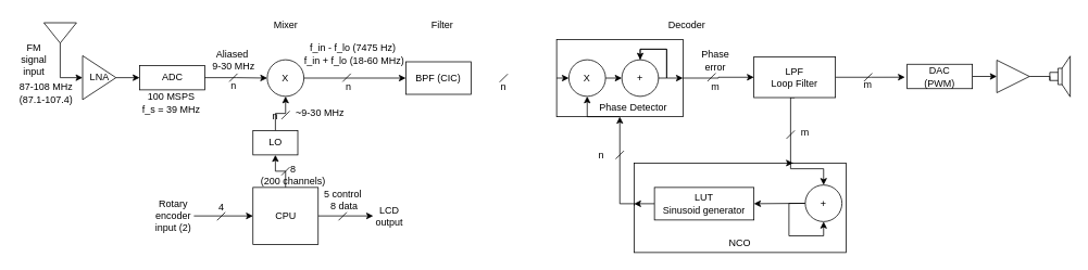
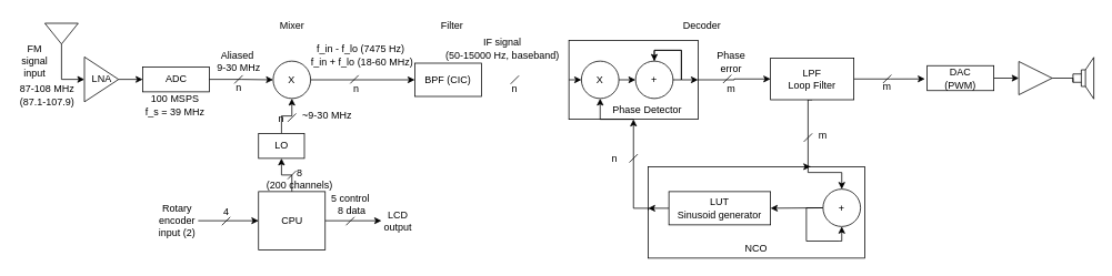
  <mxCell id="0" />
  <mxCell id="1" parent="0" />
  <mxCell id="2" style="edgeStyle=orthogonalEdgeStyle;rounded=0;orthogonalLoop=1;jettySize=auto;html=1;exitX=0.5;exitY=0;exitDx=0;exitDy=0;entryX=0.5;entryY=1;entryDx=0;entryDy=0;" parent="1" source="3" target="5" edge="1"><mxGeometry relative="1" as="geometry" /></mxCell>
  <mxCell id="3" value="LO" style="rounded=0;whiteSpace=wrap;html=1;" parent="1" vertex="1"><mxGeometry x="309.5" y="160" width="55" height="30" as="geometry" /></mxCell>
  <mxCell id="4" style="edgeStyle=orthogonalEdgeStyle;rounded=0;orthogonalLoop=1;jettySize=auto;html=1;exitX=1;exitY=0.5;exitDx=0;exitDy=0;entryX=0;entryY=0.5;entryDx=0;entryDy=0;" parent="1" source="5" target="6" edge="1"><mxGeometry relative="1" as="geometry"><mxPoint x="399.667" y="84.667" as="targetPoint" /></mxGeometry></mxCell>
  <mxCell id="5" value="X" style="ellipse;whiteSpace=wrap;html=1;aspect=fixed;" parent="1" vertex="1"><mxGeometry x="327" y="73" width="45" height="45" as="geometry" /></mxCell>
  <mxCell id="6" value="BPF (CIC)" style="rounded=0;whiteSpace=wrap;html=1;" parent="1" vertex="1"><mxGeometry x="497" y="75.5" width="80" height="40" as="geometry" /></mxCell>
  <mxCell id="7" value="ADC" style="rounded=0;whiteSpace=wrap;html=1;" parent="1" vertex="1"><mxGeometry x="170.5" y="80" width="80" height="30" as="geometry" /></mxCell>
  <mxCell id="8" style="edgeStyle=orthogonalEdgeStyle;rounded=0;orthogonalLoop=1;jettySize=auto;html=1;exitX=1;exitY=0.5;exitDx=0;exitDy=0;entryX=0;entryY=0.5;entryDx=0;entryDy=0;" parent="1" source="9" target="13" edge="1"><mxGeometry relative="1" as="geometry" /></mxCell>
  <mxCell id="9" value="DAC&lt;br&gt;(PWM)&lt;br&gt;" style="rounded=0;whiteSpace=wrap;html=1;" parent="1" vertex="1"><mxGeometry x="1112" y="78.5" width="80" height="30" as="geometry" /></mxCell>
  <mxCell id="10" style="edgeStyle=orthogonalEdgeStyle;rounded=0;orthogonalLoop=1;jettySize=auto;html=1;exitX=0;exitY=0.4;exitDx=0;exitDy=0;exitPerimeter=0;endArrow=none;endFill=0;" parent="1" source="11" edge="1"><mxGeometry relative="1" as="geometry"><mxPoint x="1287.068" y="98.558" as="targetPoint" /></mxGeometry></mxCell>
  <mxCell id="11" value="" style="verticalLabelPosition=bottom;shadow=0;dashed=0;align=center;fillColor=#ffffff;html=1;verticalAlign=top;strokeWidth=1;shape=mxgraph.electrical.electro-mechanical.loudspeaker;" parent="1" vertex="1"><mxGeometry x="1287" y="68.5" width="25" height="50" as="geometry" /></mxCell>
  <mxCell id="12" style="edgeStyle=orthogonalEdgeStyle;rounded=0;orthogonalLoop=1;jettySize=auto;html=1;exitX=1;exitY=0.5;exitDx=0;exitDy=0;entryX=0;entryY=0.6;entryDx=0;entryDy=0;entryPerimeter=0;endArrow=none;endFill=0;" parent="1" source="13" target="11" edge="1"><mxGeometry relative="1" as="geometry" /></mxCell>
  <mxCell id="13" value="" style="triangle;whiteSpace=wrap;html=1;" parent="1" vertex="1"><mxGeometry x="1222" y="73.5" width="40" height="40" as="geometry" /></mxCell>
  <mxCell id="14" style="edgeStyle=orthogonalEdgeStyle;rounded=0;orthogonalLoop=1;jettySize=auto;html=1;exitX=1;exitY=0.5;exitDx=0;exitDy=0;entryX=0;entryY=0.5;entryDx=0;entryDy=0;" parent="1" source="7" target="5" edge="1"><mxGeometry relative="1" as="geometry"><mxPoint x="277.167" y="84.667" as="sourcePoint" /></mxGeometry></mxCell>
  <mxCell id="15" style="edgeStyle=orthogonalEdgeStyle;rounded=0;orthogonalLoop=1;jettySize=auto;html=1;exitX=1;exitY=0.5;exitDx=0;exitDy=0;entryX=0;entryY=0.5;entryDx=0;entryDy=0;endArrow=classic;endFill=1;" parent="1" source="16" target="18" edge="1"><mxGeometry relative="1" as="geometry" /></mxCell>
  <mxCell id="16" value="" style="triangle;whiteSpace=wrap;html=1;rotation=90;" parent="1" vertex="1"><mxGeometry x="60.5" y="20" width="25" height="40" as="geometry" /></mxCell>
  <mxCell id="17" style="edgeStyle=orthogonalEdgeStyle;rounded=0;orthogonalLoop=1;jettySize=auto;html=1;exitX=1;exitY=0.5;exitDx=0;exitDy=0;entryX=0;entryY=0.5;entryDx=0;entryDy=0;" parent="1" source="18" target="7" edge="1"><mxGeometry relative="1" as="geometry" /></mxCell>
  <mxCell id="18" value="LNA" style="triangle;whiteSpace=wrap;html=1;" parent="1" vertex="1"><mxGeometry x="100.5" y="68" width="41" height="54" as="geometry" /></mxCell>
  <mxCell id="19" style="edgeStyle=orthogonalEdgeStyle;rounded=0;orthogonalLoop=1;jettySize=auto;html=1;exitX=1;exitY=0.5;exitDx=0;exitDy=0;entryX=0;entryY=0.5;entryDx=0;entryDy=0;" parent="1" source="22" target="26" edge="1"><mxGeometry relative="1" as="geometry" /></mxCell>
  <mxCell id="20" style="edgeStyle=orthogonalEdgeStyle;rounded=0;orthogonalLoop=1;jettySize=auto;html=1;exitX=0;exitY=0.5;exitDx=0;exitDy=0;entryX=0;entryY=0.5;entryDx=0;entryDy=0;startArrow=none;startFill=0;endArrow=classic;endFill=1;" parent="1" source="22" target="74" edge="1"><mxGeometry relative="1" as="geometry" /></mxCell>
  <mxCell id="21" style="edgeStyle=orthogonalEdgeStyle;rounded=0;orthogonalLoop=1;jettySize=auto;html=1;exitX=0.5;exitY=1;exitDx=0;exitDy=0;entryX=0.5;entryY=1;entryDx=0;entryDy=0;startArrow=none;startFill=0;endArrow=classic;endFill=1;" parent="1" source="22" target="74" edge="1"><mxGeometry relative="1" as="geometry"><Array as="points"><mxPoint x="720" y="143" /></Array></mxGeometry></mxCell>
  <mxCell id="22" value="&lt;br&gt;&lt;br&gt;&lt;br&gt;&lt;br&gt;&lt;br&gt;&amp;nbsp; &amp;nbsp; &amp;nbsp; &amp;nbsp; &amp;nbsp; Phase Detector" style="rounded=0;whiteSpace=wrap;html=1;fillColor=none;" parent="1" vertex="1"><mxGeometry x="682" y="48" width="155" height="95" as="geometry" /></mxCell>
  <mxCell id="23" value="&lt;br&gt;&lt;br&gt;&lt;br&gt;&lt;br&gt;&lt;br&gt;&lt;br&gt;NCO" style="rounded=0;whiteSpace=wrap;html=1;fillColor=none;" parent="1" vertex="1"><mxGeometry x="777" y="200" width="260" height="110" as="geometry" /></mxCell>
  <mxCell id="24" style="edgeStyle=orthogonalEdgeStyle;rounded=0;orthogonalLoop=1;jettySize=auto;html=1;exitX=1;exitY=0.5;exitDx=0;exitDy=0;endArrow=classic;endFill=1;entryX=-0.034;entryY=0.531;entryDx=0;entryDy=0;entryPerimeter=0;" parent="1" source="26" target="9" edge="1"><mxGeometry relative="1" as="geometry"><mxPoint x="1089" y="101.5" as="targetPoint" /></mxGeometry></mxCell>
  <mxCell id="25" style="edgeStyle=orthogonalEdgeStyle;rounded=0;orthogonalLoop=1;jettySize=auto;html=1;exitX=0.5;exitY=1;exitDx=0;exitDy=0;entryX=0.75;entryY=0;entryDx=0;entryDy=0;" parent="1" source="26" target="23" edge="1"><mxGeometry relative="1" as="geometry"><Array as="points"><mxPoint x="969" y="120" /></Array></mxGeometry></mxCell>
  <mxCell id="26" value="LPF&lt;br&gt;Loop Filter&lt;br&gt;" style="rounded=0;whiteSpace=wrap;html=1;" parent="1" vertex="1"><mxGeometry x="924" y="69.5" width="100" height="50" as="geometry" /></mxCell>
+ <mxCell id="27" value="IF signal &lt;br&gt;(50-15000 Hz, baseband)&lt;br&gt;" style="text;html=1;strokeColor=none;fillColor=none;align=center;verticalAlign=middle;whiteSpace=wrap;rounded=0;" parent="1" vertex="1"><mxGeometry x="532" y="48" width="141" height="20" as="geometry" /></mxCell>
  <mxCell id="28" style="edgeStyle=orthogonalEdgeStyle;rounded=0;orthogonalLoop=1;jettySize=auto;html=1;exitX=1;exitY=0.5;exitDx=0;exitDy=0;" parent="1" source="30" target="34" edge="1"><mxGeometry relative="1" as="geometry" /></mxCell>
  <mxCell id="29" style="edgeStyle=orthogonalEdgeStyle;rounded=0;orthogonalLoop=1;jettySize=auto;html=1;exitX=0.5;exitY=0;exitDx=0;exitDy=0;entryX=0.5;entryY=1;entryDx=0;entryDy=0;" parent="1" source="30" target="3" edge="1"><mxGeometry relative="1" as="geometry" /></mxCell>
  <mxCell id="30" value="CPU" style="rounded=0;whiteSpace=wrap;html=1;" parent="1" vertex="1"><mxGeometry x="309.5" y="230" width="80" height="70" as="geometry" /></mxCell>
  <mxCell id="31" value="FM signal input" style="text;html=1;strokeColor=none;fillColor=none;align=center;verticalAlign=middle;whiteSpace=wrap;rounded=0;" parent="1" vertex="1"><mxGeometry x="20.5" y="63" width="40" height="20" as="geometry" /></mxCell>
  <mxCell id="32" style="edgeStyle=orthogonalEdgeStyle;rounded=0;orthogonalLoop=1;jettySize=auto;html=1;exitX=1;exitY=0.5;exitDx=0;exitDy=0;entryX=0;entryY=0.5;entryDx=0;entryDy=0;" parent="1" source="33" target="30" edge="1"><mxGeometry relative="1" as="geometry" /></mxCell>
  <mxCell id="33" value="Rotary encoder input (2)" style="text;html=1;strokeColor=none;fillColor=none;align=center;verticalAlign=middle;whiteSpace=wrap;rounded=0;" parent="1" vertex="1"><mxGeometry x="187" y="255" width="50" height="20" as="geometry" /></mxCell>
  <mxCell id="34" value="LCD output" style="text;html=1;strokeColor=none;fillColor=none;align=center;verticalAlign=middle;whiteSpace=wrap;rounded=0;" parent="1" vertex="1"><mxGeometry x="457" y="255" width="40" height="20" as="geometry" /></mxCell>
  <mxCell id="35" value="4" style="text;html=1;strokeColor=none;fillColor=none;align=center;verticalAlign=middle;whiteSpace=wrap;rounded=0;" parent="1" vertex="1"><mxGeometry x="250.5" y="245" width="40" height="20" as="geometry" /></mxCell>
  <mxCell id="36" value="5 control&lt;br&gt;&amp;nbsp;8 data" style="text;html=1;strokeColor=none;fillColor=none;align=center;verticalAlign=middle;whiteSpace=wrap;rounded=0;" parent="1" vertex="1"><mxGeometry x="389.5" y="235" width="60" height="20" as="geometry" /></mxCell>
  <mxCell id="37" value="8&lt;br&gt;(200 channels)&lt;br&gt;" style="text;html=1;strokeColor=none;fillColor=none;align=center;verticalAlign=middle;whiteSpace=wrap;rounded=0;" parent="1" vertex="1"><mxGeometry x="309.5" y="205" width="98" height="20" as="geometry" /></mxCell>
  <mxCell id="38" value="100 MSPS&lt;br&gt;f_s = 39 MHz&lt;br&gt;" style="text;html=1;strokeColor=none;fillColor=none;align=center;verticalAlign=middle;whiteSpace=wrap;rounded=0;" parent="1" vertex="1"><mxGeometry x="171" y="116" width="77" height="20" as="geometry" /></mxCell>
- <mxCell id="39" value="87-108 MHz&lt;br&gt;(87.1-107.4)&lt;br&gt;" style="text;html=1;strokeColor=none;fillColor=none;align=center;verticalAlign=middle;whiteSpace=wrap;rounded=0;" parent="1" vertex="1"><mxGeometry x="20.5" y="103.5" width="70" height="20" as="geometry" /></mxCell>
+ <mxCell id="39" value="87-108 MHz&lt;br&gt;(87.1-107.9)&lt;br&gt;" style="text;html=1;strokeColor=none;fillColor=none;align=center;verticalAlign=middle;whiteSpace=wrap;rounded=0;" parent="1" vertex="1"><mxGeometry x="20.5" y="103.5" width="70" height="20" as="geometry" /></mxCell>
  <mxCell id="40" value="Aliased&amp;nbsp;&lt;br&gt;9-30 MHz&lt;br&gt;" style="text;html=1;strokeColor=none;fillColor=none;align=center;verticalAlign=middle;whiteSpace=wrap;rounded=0;" parent="1" vertex="1"><mxGeometry x="250.5" y="63" width="70" height="20" as="geometry" /></mxCell>
  <mxCell id="41" value="n" style="text;html=1;strokeColor=none;fillColor=none;align=center;verticalAlign=middle;whiteSpace=wrap;rounded=0;" parent="1" vertex="1"><mxGeometry x="265.5" y="95" width="40" height="20" as="geometry" /></mxCell>
  <mxCell id="42" value="n" style="text;html=1;strokeColor=none;fillColor=none;align=center;verticalAlign=middle;whiteSpace=wrap;rounded=0;" parent="1" vertex="1"><mxGeometry x="317" y="132" width="40" height="20" as="geometry" /></mxCell>
  <mxCell id="43" value="" style="endArrow=none;html=1;" parent="1" edge="1"><mxGeometry width="50" height="50" relative="1" as="geometry"><mxPoint x="265.5" y="270.5" as="sourcePoint" /><mxPoint x="275.5" y="260.5" as="targetPoint" /><Array as="points"><mxPoint x="275.5" y="260.5" /></Array></mxGeometry></mxCell>
  <mxCell id="44" value="" style="endArrow=none;html=1;" parent="1" edge="1"><mxGeometry width="50" height="50" relative="1" as="geometry"><mxPoint x="414.5" y="270.5" as="sourcePoint" /><mxPoint x="424.5" y="260.5" as="targetPoint" /><Array as="points"><mxPoint x="424.5" y="260.5" /></Array></mxGeometry></mxCell>
  <mxCell id="45" value="" style="endArrow=none;html=1;" parent="1" edge="1"><mxGeometry width="50" height="50" relative="1" as="geometry"><mxPoint x="344.5" y="215" as="sourcePoint" /><mxPoint x="354.5" y="205" as="targetPoint" /><Array as="points"><mxPoint x="354.5" y="205" /></Array></mxGeometry></mxCell>
  <mxCell id="46" value="" style="endArrow=none;html=1;" parent="1" edge="1"><mxGeometry width="50" height="50" relative="1" as="geometry"><mxPoint x="344.5" y="146" as="sourcePoint" /><mxPoint x="354.5" y="136" as="targetPoint" /><Array as="points"><mxPoint x="354.5" y="136" /></Array></mxGeometry></mxCell>
  <mxCell id="47" value="" style="endArrow=none;html=1;" parent="1" edge="1"><mxGeometry width="50" height="50" relative="1" as="geometry"><mxPoint x="280.5" y="100" as="sourcePoint" /><mxPoint x="290.5" y="90" as="targetPoint" /><Array as="points"><mxPoint x="290.5" y="90" /></Array></mxGeometry></mxCell>
  <mxCell id="48" value="f_in - f_lo (7475 Hz)&amp;nbsp;&lt;br&gt;f_in + f_lo (18-60 MHz)&lt;br&gt;" style="text;html=1;strokeColor=none;fillColor=none;align=center;verticalAlign=middle;whiteSpace=wrap;rounded=0;" parent="1" vertex="1"><mxGeometry x="364" y="55.5" width="140" height="20" as="geometry" /></mxCell>
  <mxCell id="49" value="" style="endArrow=none;html=1;" parent="1" edge="1"><mxGeometry width="50" height="50" relative="1" as="geometry"><mxPoint x="419.5" y="100" as="sourcePoint" /><mxPoint x="429.5" y="90" as="targetPoint" /><Array as="points"><mxPoint x="429.5" y="90" /></Array></mxGeometry></mxCell>
  <mxCell id="50" value="n" style="text;html=1;strokeColor=none;fillColor=none;align=center;verticalAlign=middle;whiteSpace=wrap;rounded=0;" parent="1" vertex="1"><mxGeometry x="407" y="96" width="40" height="20" as="geometry" /></mxCell>
  <mxCell id="51" value="~9-30 MHz&lt;br&gt;" style="text;html=1;strokeColor=none;fillColor=none;align=center;verticalAlign=middle;whiteSpace=wrap;rounded=0;" parent="1" vertex="1"><mxGeometry x="357" y="134" width="70" height="8" as="geometry" /></mxCell>
  <mxCell id="52" value="" style="endArrow=none;html=1;" parent="1" edge="1"><mxGeometry width="50" height="50" relative="1" as="geometry"><mxPoint x="612" y="100.5" as="sourcePoint" /><mxPoint x="622" y="90.5" as="targetPoint" /><Array as="points"><mxPoint x="622" y="90.5" /></Array></mxGeometry></mxCell>
  <mxCell id="53" value="n&lt;br&gt;" style="text;html=1;strokeColor=none;fillColor=none;align=center;verticalAlign=middle;whiteSpace=wrap;rounded=0;" parent="1" vertex="1"><mxGeometry x="597" y="96" width="40" height="20" as="geometry" /></mxCell>
  <mxCell id="54" value="" style="endArrow=none;html=1;" parent="1" edge="1"><mxGeometry width="50" height="50" relative="1" as="geometry"><mxPoint x="964" y="170" as="sourcePoint" /><mxPoint x="974" y="160" as="targetPoint" /><Array as="points"><mxPoint x="974" y="160" /></Array></mxGeometry></mxCell>
  <mxCell id="55" value="m" style="text;html=1;strokeColor=none;fillColor=none;align=center;verticalAlign=middle;whiteSpace=wrap;rounded=0;" parent="1" vertex="1"><mxGeometry x="857" y="96" width="40" height="20" as="geometry" /></mxCell>
  <mxCell id="56" value="" style="endArrow=none;html=1;" parent="1" edge="1"><mxGeometry width="50" height="50" relative="1" as="geometry"><mxPoint x="867" y="99.5" as="sourcePoint" /><mxPoint x="877" y="89.5" as="targetPoint" /><Array as="points" /></mxGeometry></mxCell>
  <mxCell id="57" value="" style="endArrow=none;html=1;" parent="1" edge="1"><mxGeometry width="50" height="50" relative="1" as="geometry"><mxPoint x="754.5" y="195" as="sourcePoint" /><mxPoint x="764.5" y="185" as="targetPoint" /><Array as="points"><mxPoint x="764.5" y="185" /></Array></mxGeometry></mxCell>
  <mxCell id="58" value="n" style="text;html=1;strokeColor=none;fillColor=none;align=center;verticalAlign=middle;whiteSpace=wrap;rounded=0;" parent="1" vertex="1"><mxGeometry x="717" y="180" width="40" height="20" as="geometry" /></mxCell>
  <mxCell id="59" value="Phase error&lt;br&gt;" style="text;html=1;strokeColor=none;fillColor=none;align=center;verticalAlign=middle;whiteSpace=wrap;rounded=0;" parent="1" vertex="1"><mxGeometry x="847" y="63.5" width="60" height="20" as="geometry" /></mxCell>
  <mxCell id="60" value="" style="endArrow=none;html=1;" parent="1" edge="1"><mxGeometry width="50" height="50" relative="1" as="geometry"><mxPoint x="1059" y="99.5" as="sourcePoint" /><mxPoint x="1069" y="89.5" as="targetPoint" /><Array as="points"><mxPoint x="1069" y="89.5" /></Array></mxGeometry></mxCell>
  <mxCell id="61" value="Mixer&lt;br&gt;" style="text;html=1;strokeColor=none;fillColor=none;align=center;verticalAlign=middle;whiteSpace=wrap;rounded=0;" parent="1" vertex="1"><mxGeometry x="314.5" y="20" width="70" height="20" as="geometry" /></mxCell>
  <mxCell id="62" value="Filter&lt;br&gt;" style="text;html=1;strokeColor=none;fillColor=none;align=center;verticalAlign=middle;whiteSpace=wrap;rounded=0;" parent="1" vertex="1"><mxGeometry x="507" y="20" width="70" height="20" as="geometry" /></mxCell>
  <mxCell id="63" value="Decoder&lt;br&gt;" style="text;html=1;strokeColor=none;fillColor=none;align=center;verticalAlign=middle;whiteSpace=wrap;rounded=0;" parent="1" vertex="1"><mxGeometry x="807" y="20" width="70" height="20" as="geometry" /></mxCell>
  <mxCell id="64" style="edgeStyle=orthogonalEdgeStyle;rounded=0;orthogonalLoop=1;jettySize=auto;html=1;startArrow=none;startFill=0;endArrow=classic;endFill=1;entryX=0.5;entryY=1;entryDx=0;entryDy=0;exitX=0.001;exitY=0.477;exitDx=0;exitDy=0;exitPerimeter=0;" parent="1" source="23" target="22" edge="1"><mxGeometry relative="1" as="geometry"><mxPoint x="817.2" y="249.5" as="targetPoint" /><mxPoint x="767" y="250" as="sourcePoint" /><Array as="points"><mxPoint x="777" y="250" /><mxPoint x="760" y="250" /></Array></mxGeometry></mxCell>
  <mxCell id="65" style="edgeStyle=orthogonalEdgeStyle;rounded=0;orthogonalLoop=1;jettySize=auto;html=1;exitX=0;exitY=0.5;exitDx=0;exitDy=0;startArrow=none;startFill=0;endArrow=classic;endFill=1;" parent="1" source="66" edge="1"><mxGeometry relative="1" as="geometry"><mxPoint x="777" y="250" as="targetPoint" /></mxGeometry></mxCell>
  <mxCell id="66" value="LUT&lt;br&gt;Sinusoid generator&lt;br&gt;" style="rounded=0;whiteSpace=wrap;html=1;" parent="1" vertex="1"><mxGeometry x="802" y="230" width="122" height="40" as="geometry" /></mxCell>
  <mxCell id="67" style="edgeStyle=orthogonalEdgeStyle;rounded=0;orthogonalLoop=1;jettySize=auto;html=1;exitX=0;exitY=0.5;exitDx=0;exitDy=0;entryX=1;entryY=0.5;entryDx=0;entryDy=0;" parent="1" source="71" target="66" edge="1"><mxGeometry relative="1" as="geometry"><Array as="points"><mxPoint x="987" y="249.5" /></Array></mxGeometry></mxCell>
  <mxCell id="68" style="edgeStyle=orthogonalEdgeStyle;rounded=0;orthogonalLoop=1;jettySize=auto;html=1;exitX=0;exitY=0.5;exitDx=0;exitDy=0;endArrow=none;endFill=0;" parent="1" source="71" edge="1"><mxGeometry relative="1" as="geometry"><mxPoint x="1007" y="289.5" as="targetPoint" /><Array as="points"><mxPoint x="967" y="249.5" /><mxPoint x="967" y="289.5" /></Array></mxGeometry></mxCell>
  <mxCell id="69" style="edgeStyle=orthogonalEdgeStyle;rounded=0;orthogonalLoop=1;jettySize=auto;html=1;exitX=0.5;exitY=1;exitDx=0;exitDy=0;startArrow=classic;startFill=1;endArrow=none;endFill=0;" parent="1" source="71" edge="1"><mxGeometry relative="1" as="geometry"><mxPoint x="1007" y="289.5" as="targetPoint" /><Array as="points"><mxPoint x="1009" y="289.5" /></Array></mxGeometry></mxCell>
  <mxCell id="70" style="edgeStyle=orthogonalEdgeStyle;rounded=0;orthogonalLoop=1;jettySize=auto;html=1;exitX=0.5;exitY=0;exitDx=0;exitDy=0;startArrow=classic;startFill=1;endArrow=none;endFill=0;entryX=0.75;entryY=0;entryDx=0;entryDy=0;" parent="1" source="71" target="23" edge="1"><mxGeometry relative="1" as="geometry"><mxPoint x="902" y="207" as="targetPoint" /><Array as="points"><mxPoint x="1009" y="207" /><mxPoint x="969" y="207" /></Array></mxGeometry></mxCell>
  <mxCell id="71" value="+" style="ellipse;whiteSpace=wrap;html=1;aspect=fixed;" parent="1" vertex="1"><mxGeometry x="987" y="227" width="45" height="45" as="geometry" /></mxCell>
  <mxCell id="72" value="m" style="text;html=1;strokeColor=none;fillColor=none;align=center;verticalAlign=middle;whiteSpace=wrap;rounded=0;" parent="1" vertex="1"><mxGeometry x="967" y="152" width="40" height="20" as="geometry" /></mxCell>
  <mxCell id="73" style="edgeStyle=orthogonalEdgeStyle;rounded=0;orthogonalLoop=1;jettySize=auto;html=1;exitX=1;exitY=0.5;exitDx=0;exitDy=0;entryX=0;entryY=0.5;entryDx=0;entryDy=0;startArrow=none;startFill=0;endArrow=classic;endFill=1;" parent="1" source="74" target="76" edge="1"><mxGeometry relative="1" as="geometry" /></mxCell>
  <mxCell id="74" value="X" style="ellipse;whiteSpace=wrap;html=1;aspect=fixed;" parent="1" vertex="1"><mxGeometry x="697" y="73" width="45" height="45" as="geometry" /></mxCell>
  <mxCell id="75" style="edgeStyle=orthogonalEdgeStyle;rounded=0;orthogonalLoop=1;jettySize=auto;html=1;entryX=1;entryY=0.5;entryDx=0;entryDy=0;startArrow=none;startFill=0;endArrow=classic;endFill=1;" parent="1" source="76" target="22" edge="1"><mxGeometry relative="1" as="geometry"><Array as="points"><mxPoint x="784" y="60" /><mxPoint x="817" y="60" /><mxPoint x="817" y="95" /></Array></mxGeometry></mxCell>
  <mxCell id="76" value="+" style="ellipse;whiteSpace=wrap;html=1;aspect=fixed;" parent="1" vertex="1"><mxGeometry x="762" y="73" width="45" height="45" as="geometry" /></mxCell>
  <mxCell id="77" style="edgeStyle=orthogonalEdgeStyle;rounded=0;orthogonalLoop=1;jettySize=auto;html=1;exitX=1;exitY=0.5;exitDx=0;exitDy=0;entryX=0.5;entryY=0;entryDx=0;entryDy=0;startArrow=none;startFill=0;endArrow=classic;endFill=1;" parent="1" source="76" target="76" edge="1"><mxGeometry relative="1" as="geometry"><Array as="points"><mxPoint x="817" y="96" /><mxPoint x="817" y="60" /><mxPoint x="784" y="60" /></Array></mxGeometry></mxCell>
  <mxCell id="78" value="m" style="text;html=1;strokeColor=none;fillColor=none;align=center;verticalAlign=middle;whiteSpace=wrap;rounded=0;" parent="1" vertex="1"><mxGeometry x="1044" y="93.5" width="40" height="20" as="geometry" /></mxCell>
